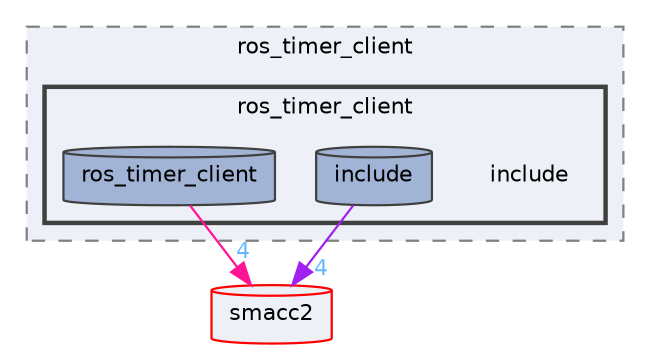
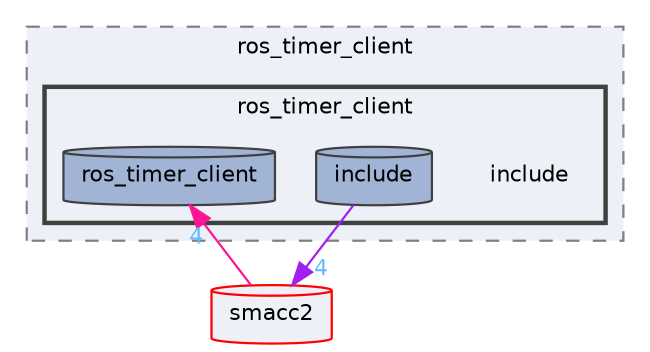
  digraph {
    compound=true
    node [fontname=Helvetica fontsize=10 shape=cylinder color=grey25 fillcolor="#a2b4d6" style=filled]
    edge [fontcolor=steelblue1 fontname=Helvetica fontsize=10 headlabel=4 labeldistance=1.5 labelfontname=Helvetica labelfontsize=10]
    n1 [height=0.2 label=include shape=plaintext width=0.4 color="" fillcolor="" style=""]
    n2 [height=0.2 label=include width=0.4]
    n3 [height=0.2 label=ros_timer_client width=0.4]
    n4 [color=red fillcolor="#edf0f7" height=0.2 label=smacc2 width=0.4]
    subgraph cluster_1 {
      bgcolor="#edf0f7"
      fontname=Helvetica
      fontsize=10
      label=ros_timer_client
      pencolor=grey50
      style="filled,dashed"
      subgraph cluster_2 {
        bgcolor="#edf0f7"
        fontname=Helvetica
        fontsize=10
        pencolor=grey25
        style="filled,bold"
        n1
        n2
        n3
      }
    }
    n2 -> n4 [color=purple]
-   n3 -> n4 [color=deeppink]
+   n4 -> n3 [color=deeppink]
  }
